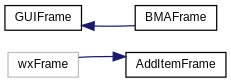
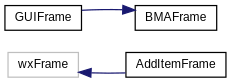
  digraph {
    fontname="Liberation Sans"
    rankdir=LR
    node [color=black fillcolor=white fontname="Liberation Sans" fontsize=10 shape=record style=filled]
    edge [color=midnightblue dir=back fontname="Liberation Sans" fontsize=10 labelfontname=Helvetica labelfontsize=10 style=solid]
    n1 [color=grey75 height=0.2 label=wxFrame width=0.4]
    n2 [height=0.2 label=AddItemFrame width=0.4]
    n3 [height=0.2 label=GUIFrame width=0.4]
    n4 [height=0.2 label=BMAFrame width=0.4]
-   n2 -> n1
-   n3 -> n4
+   n1 -> n2
+   n4 -> n3
  }
